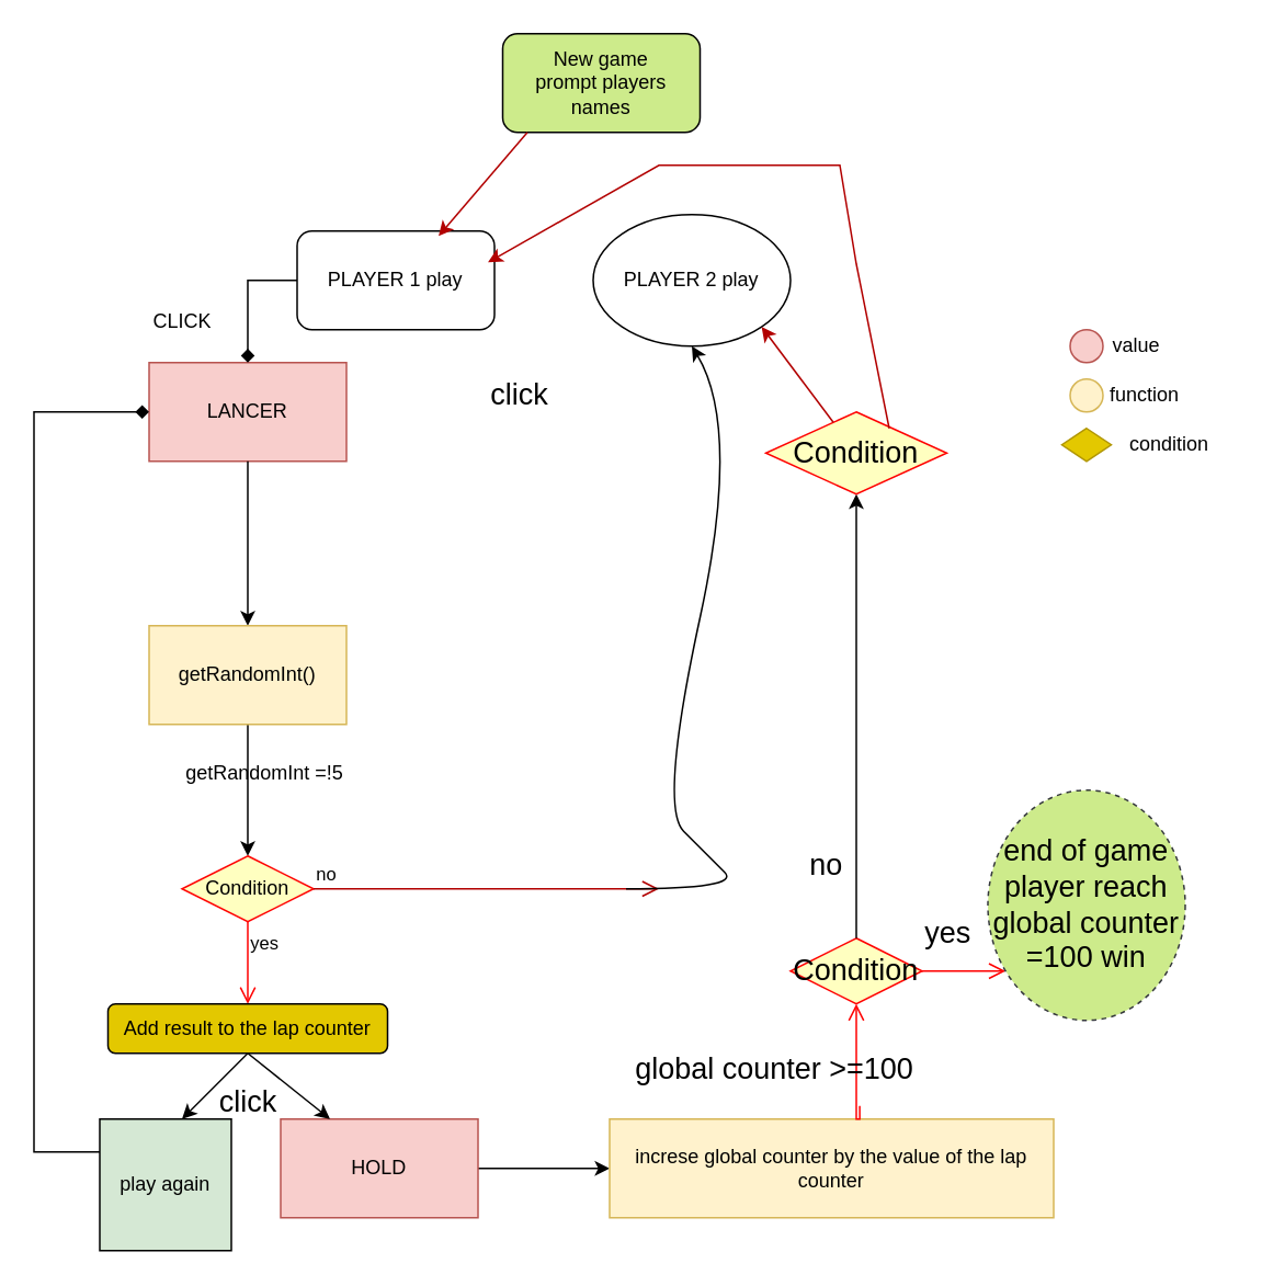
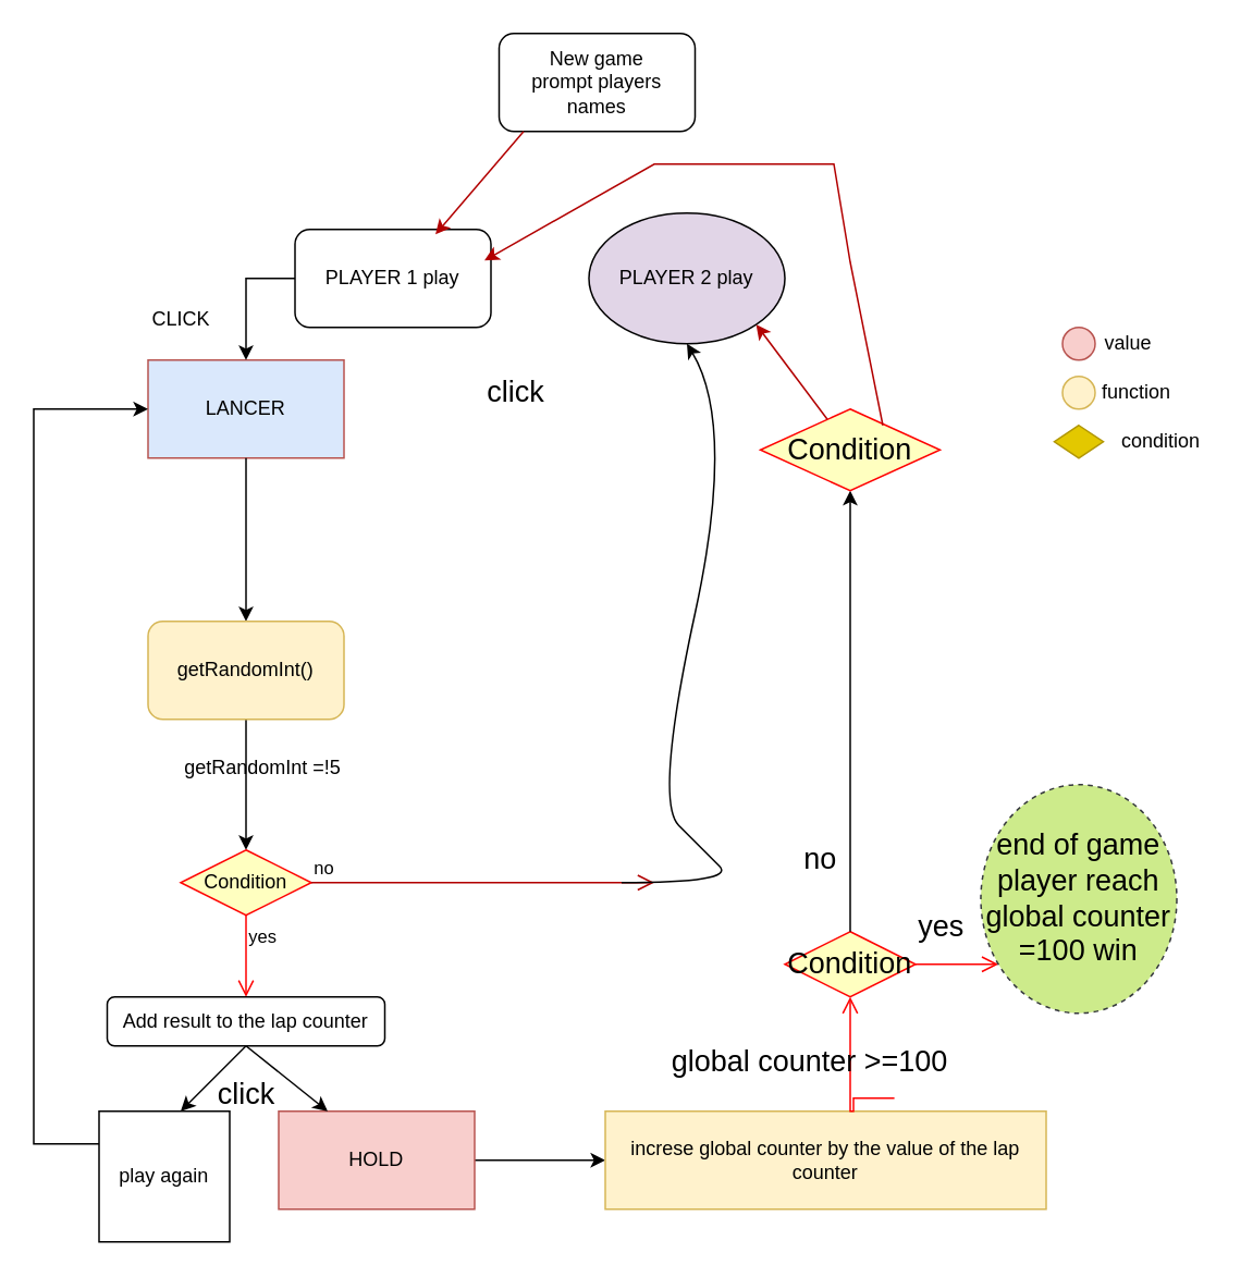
  <mxCell id="0" />
  <mxCell id="1" parent="0" />
  <mxCell id="2" value="" style="edgeStyle=orthogonalEdgeStyle;rounded=0;orthogonalLoop=1;jettySize=auto;html=1;" edge="1" parent="1" source="3" target="21"><mxGeometry relative="1" as="geometry" /></mxCell>
  <mxCell id="3" value="HOLD" style="rounded=0;whiteSpace=wrap;html=1;fillColor=#f8cecc;strokeColor=#b85450;" vertex="1" parent="1"><mxGeometry x="170" y="680" width="120" height="60" as="geometry" /></mxCell>
- <mxCell id="4" value="LANCER" style="rounded=0;whiteSpace=wrap;html=1;fillColor=#f8cecc;strokeColor=#b85450;" vertex="1" parent="1"><mxGeometry x="90" y="220" width="120" height="60" as="geometry" /></mxCell>
+ <mxCell id="4" value="LANCER" style="rounded=0;whiteSpace=wrap;html=1;fillColor=#dae8fc;strokeColor=#b85450;" vertex="1" parent="1"><mxGeometry x="90" y="220" width="120" height="60" as="geometry" /></mxCell>
  <mxCell id="5" value="" style="endArrow=classic;html=1;rounded=0;entryX=0.5;entryY=0;entryDx=0;entryDy=0;" edge="1" parent="1" target="8"><mxGeometry width="50" height="50" relative="1" as="geometry"><mxPoint x="150" y="280" as="sourcePoint" /><mxPoint x="150" y="370" as="targetPoint" /></mxGeometry></mxCell>
- <mxCell id="6" value="" style="endArrow=diamond;html=1;rounded=0;exitX=0;exitY=0.25;exitDx=0;exitDy=0;entryX=0;entryY=0.5;entryDx=0;entryDy=0;" edge="1" parent="1" source="18" target="4"><mxGeometry width="50" height="50" relative="1" as="geometry"><mxPoint x="20" y="710" as="sourcePoint" /><mxPoint x="20" y="240" as="targetPoint" /><Array as="points"><mxPoint x="20" y="700" /><mxPoint x="20" y="680" /><mxPoint x="20" y="250" /></Array></mxGeometry></mxCell>
+ <mxCell id="6" value="" style="endArrow=classic;html=1;rounded=0;exitX=0;exitY=0.25;exitDx=0;exitDy=0;entryX=0;entryY=0.5;entryDx=0;entryDy=0;" edge="1" parent="1" source="18" target="4"><mxGeometry width="50" height="50" relative="1" as="geometry"><mxPoint x="20" y="710" as="sourcePoint" /><mxPoint x="20" y="240" as="targetPoint" /><Array as="points"><mxPoint x="20" y="700" /><mxPoint x="20" y="680" /><mxPoint x="20" y="250" /></Array></mxGeometry></mxCell>
  <mxCell id="7" value="" style="edgeStyle=orthogonalEdgeStyle;rounded=0;orthogonalLoop=1;jettySize=auto;html=1;" edge="1" parent="1" source="8"><mxGeometry relative="1" as="geometry"><mxPoint x="150" y="520" as="targetPoint" /></mxGeometry></mxCell>
- <mxCell id="8" value="getRandomInt()" style="rounded=0;whiteSpace=wrap;html=1;fillColor=#fff2cc;strokeColor=#d6b656;" vertex="1" parent="1"><mxGeometry x="90" y="380" width="120" height="60" as="geometry" /></mxCell>
+ <mxCell id="8" value="getRandomInt()" style="whiteSpace=wrap;html=1;fillColor=#fff2cc;strokeColor=#d6b656;rounded=1;" vertex="1" parent="1"><mxGeometry x="90" y="380" width="120" height="60" as="geometry" /></mxCell>
  <mxCell id="9" value="CLICK" style="text;html=1;align=center;verticalAlign=middle;resizable=0;points=[];autosize=1;strokeColor=none;fillColor=none;" vertex="1" parent="1"><mxGeometry x="80" y="180" width="60" height="30" as="geometry" /></mxCell>
  <mxCell id="10" value="Condition" style="rhombus;whiteSpace=wrap;html=1;fillColor=#ffffc0;strokeColor=#ff0000;" vertex="1" parent="1"><mxGeometry x="110" y="520" width="80" height="40" as="geometry" /></mxCell>
  <mxCell id="11" value="no" style="edgeStyle=orthogonalEdgeStyle;html=1;align=left;verticalAlign=bottom;endArrow=open;endSize=8;strokeColor=#B20000;rounded=0;fillColor=#e51400;" edge="1" source="10" parent="1"><mxGeometry x="-1" relative="1" as="geometry"><mxPoint x="400" y="540" as="targetPoint" /></mxGeometry></mxCell>
  <mxCell id="12" value="yes" style="edgeStyle=orthogonalEdgeStyle;html=1;align=left;verticalAlign=top;endArrow=open;endSize=8;strokeColor=#ff0000;rounded=0;entryX=0.5;entryY=0;entryDx=0;entryDy=0;" edge="1" source="10" parent="1" target="25"><mxGeometry x="-1" relative="1" as="geometry"><mxPoint x="150" y="570" as="targetPoint" /><Array as="points" /></mxGeometry></mxCell>
  <mxCell id="13" value="getRandomInt =!5 " style="text;html=1;align=center;verticalAlign=middle;resizable=0;points=[];autosize=1;strokeColor=none;fillColor=none;" vertex="1" parent="1"><mxGeometry x="100" y="455" width="120" height="30" as="geometry" /></mxCell>
- <mxCell id="14" value="" style="edgeStyle=orthogonalEdgeStyle;rounded=0;orthogonalLoop=1;jettySize=auto;html=1;entryX=0.5;entryY=0;entryDx=0;entryDy=0;endArrow=diamond;" edge="1" parent="1" source="15" target="4"><mxGeometry relative="1" as="geometry"><mxPoint x="80" y="170" as="targetPoint" /><Array as="points"><mxPoint x="150" y="170" /></Array></mxGeometry></mxCell>
+ <mxCell id="14" value="" style="edgeStyle=orthogonalEdgeStyle;rounded=0;orthogonalLoop=1;jettySize=auto;html=1;entryX=0.5;entryY=0;entryDx=0;entryDy=0;" edge="1" parent="1" source="15" target="4"><mxGeometry relative="1" as="geometry"><mxPoint x="80" y="170" as="targetPoint" /><Array as="points"><mxPoint x="150" y="170" /></Array></mxGeometry></mxCell>
  <mxCell id="15" value="PLAYER 1 play" style="whiteSpace=wrap;html=1;rounded=1;" vertex="1" parent="1"><mxGeometry x="180" width="120" height="60" as="geometry" y="140" /></mxCell>
  <mxCell id="16" value="" style="curved=1;endArrow=classic;html=1;rounded=0;entryX=0.5;entryY=1;entryDx=0;entryDy=0;" edge="1" parent="1" target="17"><mxGeometry width="50" height="50" relative="1" as="geometry"><mxPoint x="380" y="540" as="sourcePoint" /><mxPoint x="450" y="490" as="targetPoint" /><Array as="points"><mxPoint x="450" y="540" /><mxPoint x="430" y="520" /><mxPoint x="400" y="490" /><mxPoint x="450" y="260" /></Array></mxGeometry></mxCell>
- <mxCell id="17" value="PLAYER 2 play" style="ellipse;whiteSpace=wrap;html=1;" vertex="1" parent="1"><mxGeometry x="360" y="130" width="120" height="80" as="geometry" /></mxCell>
- <mxCell id="18" value="play again" style="whiteSpace=wrap;html=1;aspect=fixed;fillColor=#d5e8d4;" vertex="1" parent="1"><mxGeometry x="60" y="680" width="80" height="80" as="geometry" /></mxCell>
+ <mxCell id="17" value="PLAYER 2 play" style="ellipse;whiteSpace=wrap;html=1;fillColor=#e1d5e7;" vertex="1" parent="1"><mxGeometry x="360" y="130" width="120" height="80" as="geometry" /></mxCell>
+ <mxCell id="18" value="play again" style="whiteSpace=wrap;html=1;aspect=fixed;" vertex="1" parent="1"><mxGeometry x="60" y="680" width="80" height="80" as="geometry" /></mxCell>
  <mxCell id="19" value="" style="endArrow=classic;html=1;rounded=0;" edge="1" parent="1"><mxGeometry width="50" height="50" relative="1" as="geometry"><mxPoint x="150" y="640" as="sourcePoint" /><mxPoint x="200" y="680" as="targetPoint" /></mxGeometry></mxCell>
  <mxCell id="20" value="" style="endArrow=classic;html=1;rounded=0;" edge="1" parent="1"><mxGeometry width="50" height="50" relative="1" as="geometry"><mxPoint x="150" y="640" as="sourcePoint" /><mxPoint x="110" y="680" as="targetPoint" /></mxGeometry></mxCell>
  <mxCell id="21" value="increse global counter by the value of the lap counter" style="rounded=0;whiteSpace=wrap;html=1;fillColor=#fff2cc;strokeColor=#d6b656;" vertex="1" parent="1"><mxGeometry x="370" y="680" width="270" height="60" as="geometry" /></mxCell>
  <mxCell id="22" value="" style="ellipse;whiteSpace=wrap;html=1;fillColor=#f8cecc;strokeColor=#b85450;" vertex="1" parent="1"><mxGeometry x="650" y="200" width="20" height="20" as="geometry" /></mxCell>
  <mxCell id="23" value="value" style="text;html=1;align=center;verticalAlign=middle;resizable=0;points=[];autosize=1;strokeColor=none;fillColor=none;" vertex="1" parent="1"><mxGeometry x="660" y="195" width="60" height="30" as="geometry" /></mxCell>
  <mxCell id="24" value="" style="ellipse;whiteSpace=wrap;html=1;fillColor=#fff2cc;strokeColor=#d6b656;" vertex="1" parent="1"><mxGeometry x="650" y="230" width="20" height="20" as="geometry" /></mxCell>
- <mxCell id="25" value="Add result to the lap counter" style="rounded=1;whiteSpace=wrap;html=1;fillColor=#e3c800;" vertex="1" parent="1"><mxGeometry x="65" y="610" width="170" height="30" as="geometry" /></mxCell>
- <mxCell id="26" value="&lt;div&gt;New game&lt;/div&gt;&lt;div&gt;prompt players names&lt;br&gt;&lt;/div&gt;" style="rounded=1;whiteSpace=wrap;html=1;fillColor=#cdeb8b;" vertex="1" parent="1"><mxGeometry x="305" y="20" width="120" height="60" as="geometry" /></mxCell>
+ <mxCell id="25" value="Add result to the lap counter" style="rounded=1;whiteSpace=wrap;html=1;" vertex="1" parent="1"><mxGeometry x="65" y="610" width="170" height="30" as="geometry" /></mxCell>
+ <mxCell id="26" value="&lt;div&gt;New game&lt;/div&gt;&lt;div&gt;prompt players names&lt;br&gt;&lt;/div&gt;" style="rounded=1;whiteSpace=wrap;html=1;" vertex="1" parent="1"><mxGeometry x="305" y="20" width="120" height="60" as="geometry" /></mxCell>
  <mxCell id="27" value="" style="endArrow=classic;html=1;rounded=0;entryX=0.717;entryY=0.05;entryDx=0;entryDy=0;entryPerimeter=0;fillColor=#e51400;strokeColor=#B20000;" edge="1" parent="1" target="15"><mxGeometry width="50" height="50" relative="1" as="geometry"><mxPoint x="320" y="80" as="sourcePoint" /><mxPoint x="260" y="150" as="targetPoint" /></mxGeometry></mxCell>
  <mxCell id="28" value="function" style="text;html=1;align=center;verticalAlign=middle;resizable=0;points=[];autosize=1;strokeColor=none;fillColor=none;" vertex="1" parent="1"><mxGeometry x="660" y="225" width="70" height="30" as="geometry" /></mxCell>
  <mxCell id="29" value="" style="rhombus;whiteSpace=wrap;html=1;rotation=0;fillColor=#e3c800;fontColor=#000000;strokeColor=#B09500;" vertex="1" parent="1"><mxGeometry x="645" y="260" width="30" height="20" as="geometry" /></mxCell>
  <mxCell id="30" value="condition" style="text;html=1;align=center;verticalAlign=middle;resizable=0;points=[];autosize=1;strokeColor=none;fillColor=none;" vertex="1" parent="1"><mxGeometry x="675" y="255" width="70" height="30" as="geometry" /></mxCell>
  <mxCell id="31" value="&lt;font style=&quot;font-size: 18px;&quot;&gt;click&lt;/font&gt;" style="text;html=1;align=center;verticalAlign=middle;resizable=0;points=[];autosize=1;strokeColor=none;fillColor=none;" vertex="1" parent="1"><mxGeometry x="285" y="220" width="60" height="40" as="geometry" /></mxCell>
  <mxCell id="32" value="click" style="text;html=1;align=center;verticalAlign=middle;resizable=0;points=[];autosize=1;strokeColor=none;fillColor=none;fontSize=18;" vertex="1" parent="1"><mxGeometry x="120" y="650" width="60" height="40" as="geometry" /></mxCell>
  <mxCell id="33" value="Condition" style="rhombus;whiteSpace=wrap;html=1;fillColor=#ffffc0;strokeColor=#ff0000;fontSize=18;" vertex="1" parent="1"><mxGeometry x="480" y="570" width="80" height="40" as="geometry" /></mxCell>
  <mxCell id="34" value="no" style="edgeStyle=orthogonalEdgeStyle;html=1;align=left;verticalAlign=bottom;endArrow=open;endSize=8;strokeColor=#ff0000;rounded=0;fontSize=18;" edge="1" source="33" parent="1" target="38"><mxGeometry x="-1" y="86" relative="1" as="geometry"><mxPoint x="660" y="580" as="targetPoint" /><Array as="points"><mxPoint x="610" y="590" /><mxPoint x="610" y="580" /></Array><mxPoint x="-70" y="36" as="offset" /></mxGeometry></mxCell>
  <mxCell id="35" value="yes" style="edgeStyle=orthogonalEdgeStyle;html=1;align=left;verticalAlign=top;endArrow=open;endSize=8;strokeColor=#ff0000;rounded=0;fontSize=18;exitX=0.774;exitY=1.05;exitDx=0;exitDy=0;exitPerimeter=0;" edge="1" source="37" parent="1"><mxGeometry x="1" y="-72" relative="1" as="geometry"><mxPoint x="520" y="610" as="targetPoint" /><mxPoint x="520" y="680" as="sourcePoint" /><Array as="points"><mxPoint x="522" y="680" /><mxPoint x="520" y="680" /></Array><mxPoint x="-32" y="-60" as="offset" /></mxGeometry></mxCell>
  <mxCell id="36" value="" style="endArrow=classic;html=1;rounded=0;fontSize=18;entryX=0.5;entryY=1;entryDx=0;entryDy=0;" edge="1" parent="1" target="40"><mxGeometry width="50" height="50" relative="1" as="geometry"><mxPoint x="520" y="570" as="sourcePoint" /><mxPoint x="520" y="480" as="targetPoint" /></mxGeometry></mxCell>
- <mxCell id="37" value="global counter &amp;gt;=100" style="text;html=1;align=center;verticalAlign=middle;resizable=0;points=[];autosize=1;strokeColor=none;fillColor=none;fontSize=18;" vertex="1" parent="1"><mxGeometry x="375" y="630" width="190" height="40" as="geometry" /></mxCell>
+ <mxCell id="37" value="global counter &amp;gt;=100" style="text;html=1;align=center;verticalAlign=middle;resizable=0;points=[];autosize=1;strokeColor=none;fillColor=none;fontSize=18;" vertex="1" parent="1"><mxGeometry x="400" y="630" width="190" height="40" as="geometry" /></mxCell>
  <mxCell id="38" value="&lt;div&gt;end of game&lt;/div&gt;&lt;div&gt;player reach global counter =100 win&lt;br&gt;&lt;/div&gt;" style="ellipse;whiteSpace=wrap;html=1;fontSize=18;fillColor=#cdeb8b;strokeColor=#36393d;dashed=1;" vertex="1" parent="1"><mxGeometry x="600" y="480" width="120" height="140" as="geometry" /></mxCell>
  <mxCell id="39" style="edgeStyle=orthogonalEdgeStyle;rounded=0;orthogonalLoop=1;jettySize=auto;html=1;exitX=0.5;exitY=0;exitDx=0;exitDy=0;fontSize=18;" edge="1" parent="1" source="40"><mxGeometry relative="1" as="geometry"><mxPoint x="520" y="250" as="targetPoint" /></mxGeometry></mxCell>
  <mxCell id="40" value="Condition" style="rhombus;whiteSpace=wrap;html=1;fillColor=#ffffc0;strokeColor=#ff0000;fontSize=18;" vertex="1" parent="1"><mxGeometry x="465" y="250" width="110" height="50" as="geometry" /></mxCell>
  <mxCell id="41" value="" style="endArrow=classic;html=1;rounded=0;fontSize=18;entryX=0.967;entryY=0.317;entryDx=0;entryDy=0;entryPerimeter=0;fillColor=#e51400;strokeColor=#B20000;" edge="1" parent="1" target="15"><mxGeometry width="50" height="50" relative="1" as="geometry"><mxPoint x="540" y="260" as="sourcePoint" /><mxPoint x="290" y="160" as="targetPoint" /><Array as="points"><mxPoint x="520" y="160" /><mxPoint x="510" y="100" /><mxPoint x="400" y="100" /></Array></mxGeometry></mxCell>
  <mxCell id="42" value="" style="endArrow=classic;html=1;rounded=0;fontSize=18;entryX=1;entryY=1;entryDx=0;entryDy=0;fillColor=#e51400;strokeColor=#B20000;" edge="1" parent="1" source="40" target="17"><mxGeometry width="50" height="50" relative="1" as="geometry"><mxPoint x="495" y="260" as="sourcePoint" /><mxPoint x="545" y="210" as="targetPoint" /></mxGeometry></mxCell>
